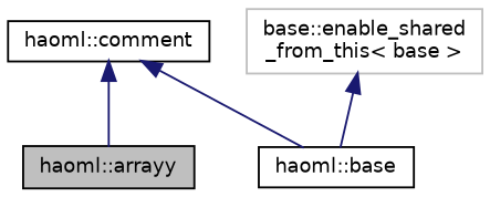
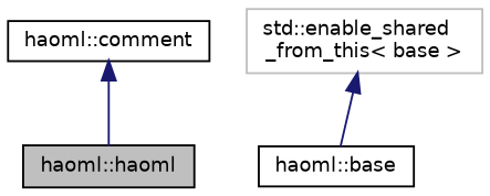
  digraph {
    node [color=black fillcolor=white fontname=Helvetica fontsize=10 shape=record style=filled]
    edge [color=midnightblue dir=back fontname=Helvetica fontsize=10 labelfontname=Helvetica labelfontsize=10 style=solid]
-   n1 [fillcolor=grey75 fontcolor=black height=0.2 label="haoml::arrayy" width=0.4]
+   n1 [fillcolor=grey75 fontcolor=black height=0.2 label="haoml::haoml" width=0.4]
    n2 [height=0.2 label="haoml::base" width=0.4]
    n3 [height=0.2 label="haoml::comment" width=0.4]
-   n4 [color=grey75 height=0.2 label="base::enable_shared\l_from_this\< base \>" width=0.4]
+   n4 [color=grey75 height=0.2 label="std::enable_shared\l_from_this\< base \>" width=0.4]
    n3 -> n1
-   n3 -> n2
    n4 -> n2
  }
